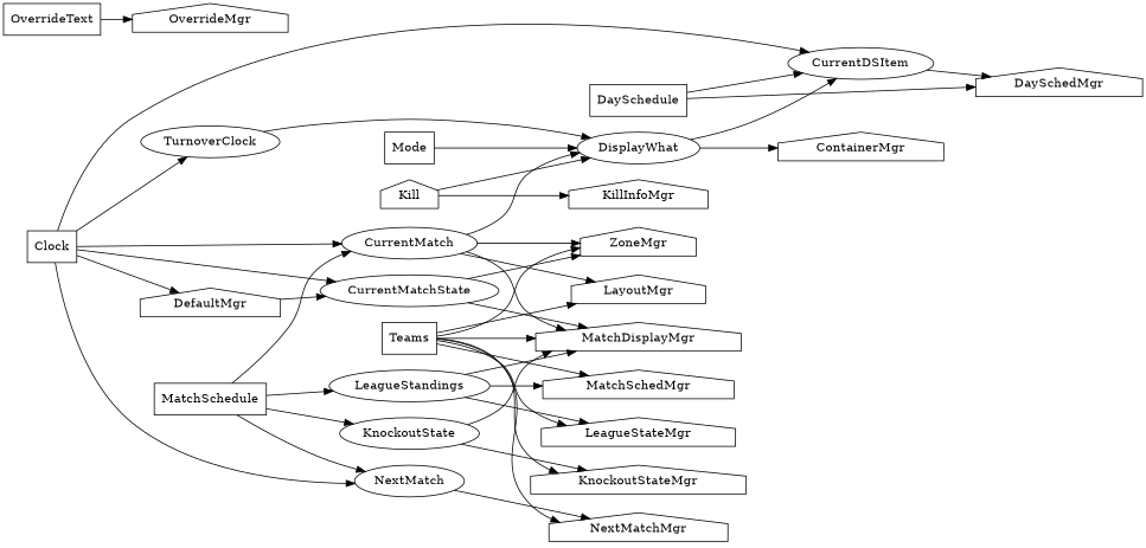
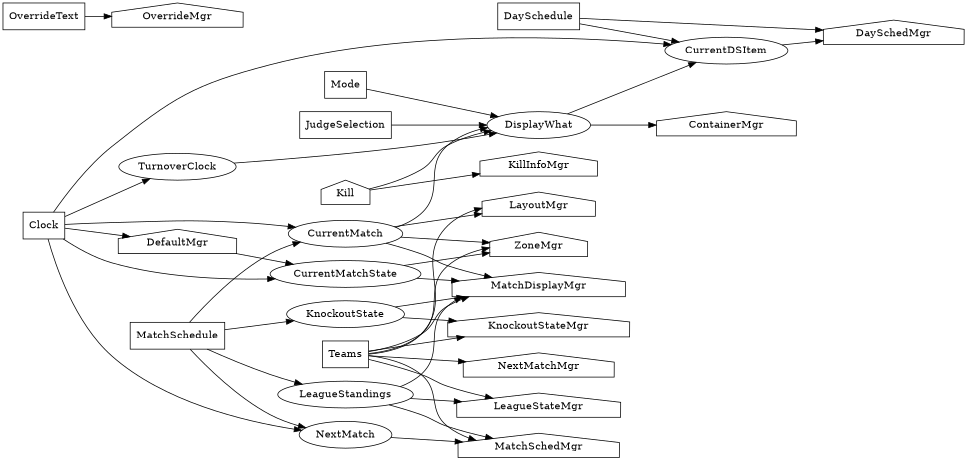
  digraph {
    rankdir=LR
    node [shape=house]
    Clock [shape=rect]
    CurrentDSItem [shape=oval]
    TurnoverClock [shape=oval]
    CurrentMatch [shape=oval]
    CurrentMatchState [shape=oval]
    NextMatch [shape=oval]
    DefaultMgr
    DaySchedMgr
    DisplayWhat [shape=oval]
    ZoneMgr
    LayoutMgr
    MatchDisplayMgr
    NextMatchMgr
    Kill
    KillInfoMgr
    ContainerMgr
    Mode [shape=rect]
    Teams [shape=rect]
    MatchSchedMgr
    LeagueStateMgr
    KnockoutStateMgr
    DaySchedule [shape=rect]
    MatchSchedule [shape=rect]
    LeagueStandings [shape=oval]
    KnockoutState [shape=oval]
    OverrideText [shape=rect]
    OverrideMgr
+   JudgeSelection [shape=rect]
    Clock -> CurrentDSItem
    Clock -> TurnoverClock
    Clock -> CurrentMatch
    Clock -> CurrentMatchState
    Clock -> NextMatch
    Clock -> DefaultMgr
    CurrentDSItem -> DaySchedMgr
    TurnoverClock -> DisplayWhat
    CurrentMatch -> DisplayWhat
    CurrentMatch -> ZoneMgr
    CurrentMatch -> LayoutMgr
    CurrentMatch -> MatchDisplayMgr
    CurrentMatchState -> ZoneMgr
    CurrentMatchState -> MatchDisplayMgr
-   NextMatch -> NextMatchMgr
+   NextMatch -> MatchSchedMgr
    DefaultMgr -> CurrentMatchState
    DisplayWhat -> CurrentDSItem
    DisplayWhat -> ContainerMgr
    Kill -> DisplayWhat
    Kill -> KillInfoMgr
    Mode -> DisplayWhat
    Teams -> ZoneMgr
    Teams -> LayoutMgr
    Teams -> MatchDisplayMgr
    Teams -> NextMatchMgr
    Teams -> MatchSchedMgr
    Teams -> LeagueStateMgr
    Teams -> KnockoutStateMgr
    DaySchedule -> CurrentDSItem
    DaySchedule -> DaySchedMgr
    MatchSchedule -> CurrentMatch
    MatchSchedule -> NextMatch
    MatchSchedule -> LeagueStandings
    MatchSchedule -> KnockoutState
    LeagueStandings -> MatchDisplayMgr
    LeagueStandings -> MatchSchedMgr
    LeagueStandings -> LeagueStateMgr
    KnockoutState -> MatchDisplayMgr
    KnockoutState -> KnockoutStateMgr
    OverrideText -> OverrideMgr
+   JudgeSelection -> DisplayWhat
  }
